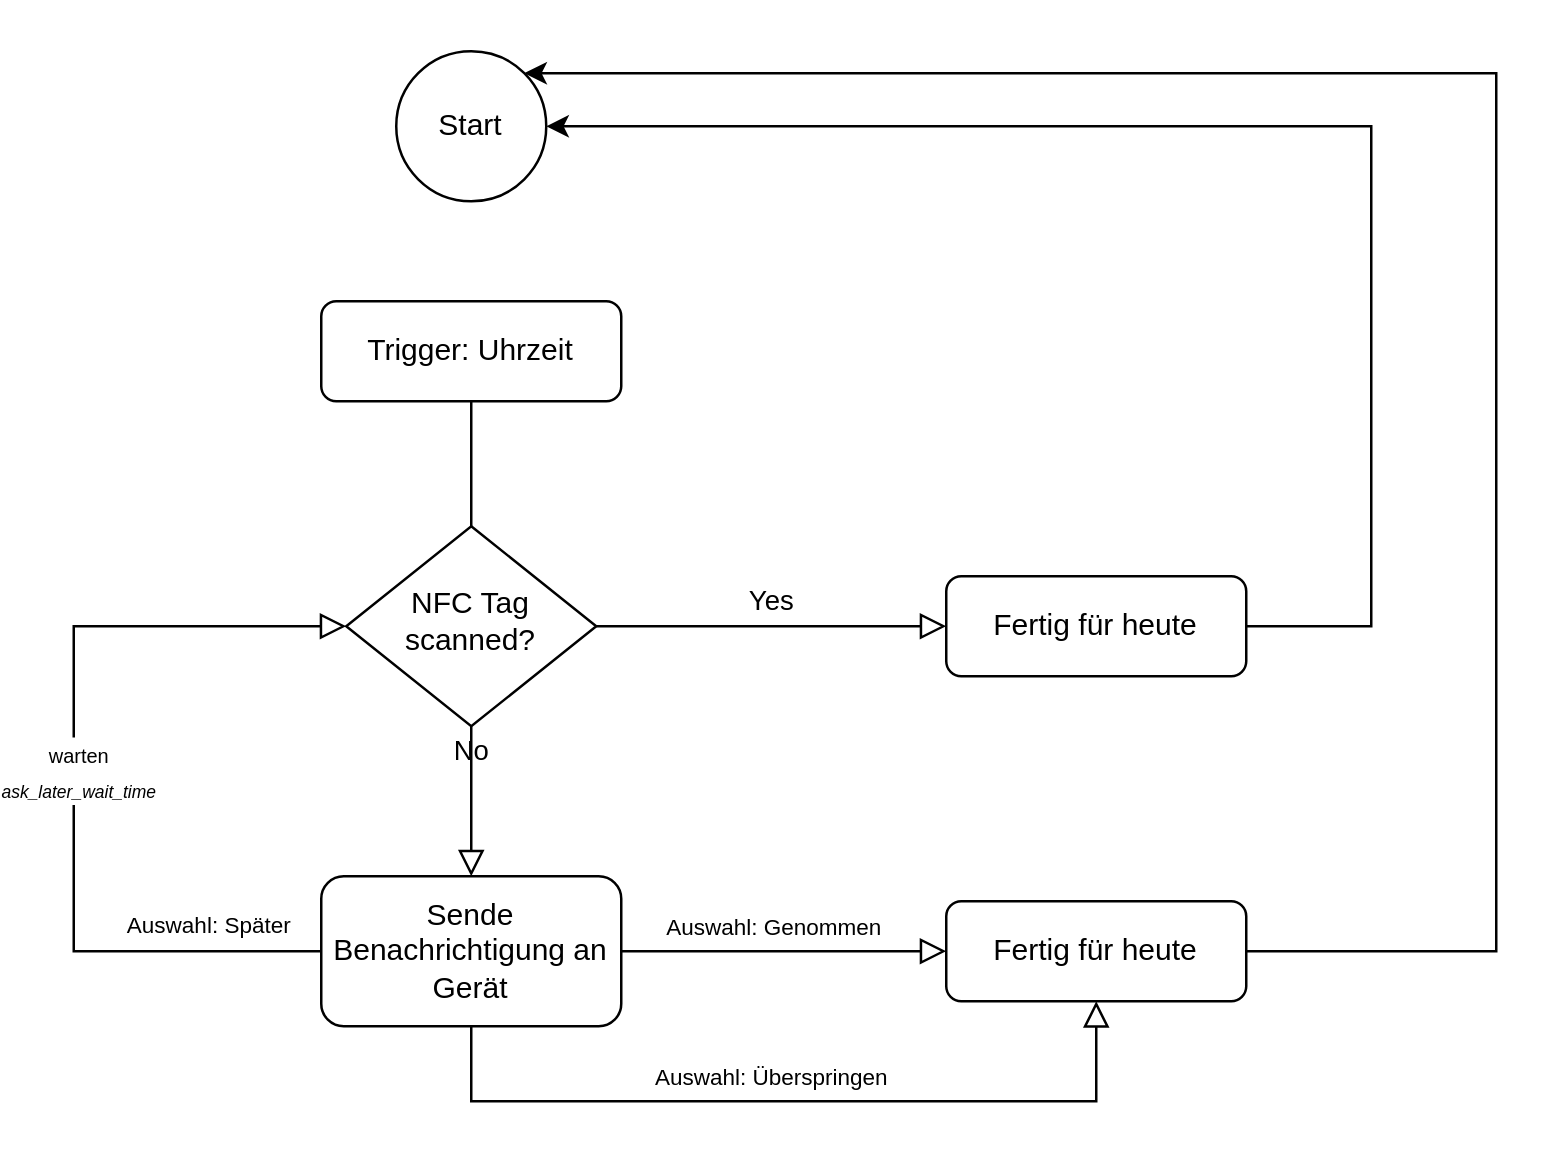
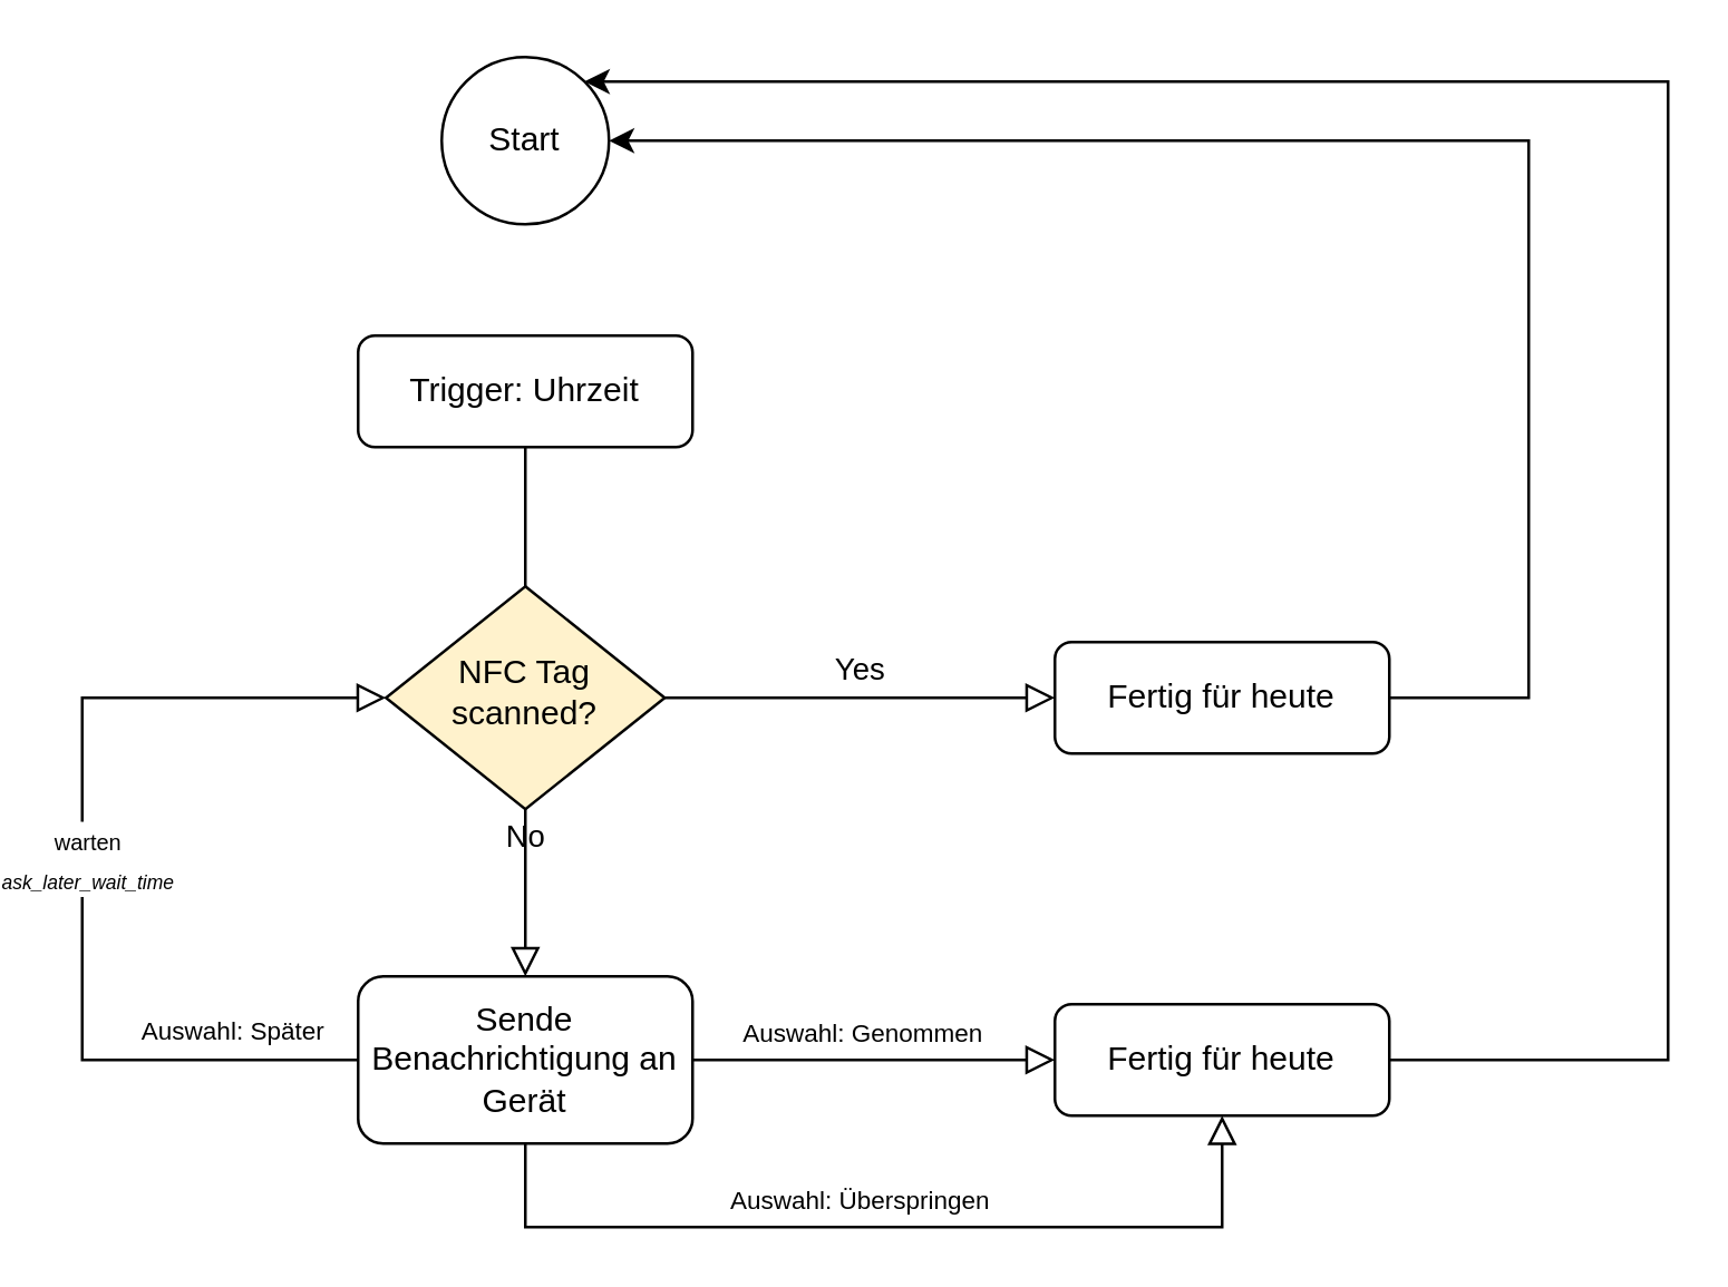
  <mxCell id="0" />
  <mxCell id="1" parent="0" />
  <mxCell id="2" value="" style="rounded=0;html=1;jettySize=auto;orthogonalLoop=1;fontSize=11;endArrow=none;endFill=0;endSize=8;strokeWidth=1;shadow=0;labelBackgroundColor=none;edgeStyle=orthogonalEdgeStyle;" parent="1" source="3" target="6" edge="1"><mxGeometry relative="1" as="geometry" /></mxCell>
  <mxCell id="3" value="Trigger: Uhrzeit" style="rounded=1;whiteSpace=wrap;html=1;fontSize=12;glass=0;strokeWidth=1;shadow=0;" parent="1" vertex="1"><mxGeometry x="119" y="120" width="120" height="40" as="geometry" /></mxCell>
  <mxCell id="4" value="No" style="rounded=0;html=1;jettySize=auto;orthogonalLoop=1;fontSize=11;endArrow=block;endFill=0;endSize=8;strokeWidth=1;shadow=0;labelBackgroundColor=none;edgeStyle=orthogonalEdgeStyle;" parent="1" source="6" edge="1"><mxGeometry y="20" relative="1" as="geometry"><mxPoint as="offset" /><mxPoint x="179" y="350" as="targetPoint" /></mxGeometry></mxCell>
  <mxCell id="5" value="Yes" style="edgeStyle=orthogonalEdgeStyle;rounded=0;html=1;jettySize=auto;orthogonalLoop=1;fontSize=11;endArrow=block;endFill=0;endSize=8;strokeWidth=1;shadow=0;labelBackgroundColor=none;" parent="1" source="6" target="8" edge="1"><mxGeometry y="10" relative="1" as="geometry"><mxPoint as="offset" /></mxGeometry></mxCell>
- <mxCell id="6" value="NFC Tag scanned?" style="rhombus;whiteSpace=wrap;html=1;shadow=0;fontFamily=Helvetica;fontSize=12;align=center;strokeWidth=1;spacing=6;spacingTop=-4;" parent="1" vertex="1"><mxGeometry x="129" y="210" width="100" height="80" as="geometry" /></mxCell>
+ <mxCell id="6" value="NFC Tag scanned?" style="rhombus;whiteSpace=wrap;html=1;shadow=0;fontFamily=Helvetica;fontSize=12;align=center;strokeWidth=1;spacing=6;spacingTop=-4;fillColor=#fff2cc;" parent="1" vertex="1"><mxGeometry x="129" y="210" width="100" height="80" as="geometry" /></mxCell>
  <mxCell id="7" style="edgeStyle=orthogonalEdgeStyle;rounded=0;orthogonalLoop=1;jettySize=auto;html=1;entryX=1;entryY=0.5;entryDx=0;entryDy=0;" edge="1" parent="1" source="8" target="19"><mxGeometry relative="1" as="geometry"><Array as="points"><mxPoint x="539" y="250" /><mxPoint x="539" y="50" /></Array></mxGeometry></mxCell>
  <mxCell id="8" value="Fertig für heute" style="rounded=1;whiteSpace=wrap;html=1;fontSize=12;glass=0;strokeWidth=1;shadow=0;" parent="1" vertex="1"><mxGeometry x="369" y="230" width="120" height="40" as="geometry" /></mxCell>
  <mxCell id="9" style="edgeStyle=orthogonalEdgeStyle;rounded=0;orthogonalLoop=1;jettySize=auto;html=1;entryX=0;entryY=0.5;entryDx=0;entryDy=0;labelBackgroundColor=none;endArrow=block;endFill=0;endSize=8;strokeWidth=1;shadow=0;" edge="1" parent="1" source="14" target="6"><mxGeometry relative="1" as="geometry"><mxPoint x="19" y="210" as="targetPoint" /><Array as="points"><mxPoint x="20" y="380" /><mxPoint x="20" y="250" /></Array></mxGeometry></mxCell>
  <mxCell id="10" value="&lt;font style=&quot;font-size: 8px;&quot;&gt;warten&lt;br&gt;&lt;i style=&quot;font-size: 7px;&quot;&gt;ask_later_wait_time&lt;/i&gt;&lt;br&gt;&lt;/font&gt;" style="edgeLabel;html=1;align=center;verticalAlign=middle;resizable=0;points=[];" vertex="1" connectable="0" parent="9"><mxGeometry x="0.015" y="-1" relative="1" as="geometry"><mxPoint as="offset" /></mxGeometry></mxCell>
  <mxCell id="11" style="edgeStyle=orthogonalEdgeStyle;rounded=0;orthogonalLoop=1;jettySize=auto;html=1;entryX=0;entryY=0.5;entryDx=0;entryDy=0;labelBackgroundColor=none;endArrow=block;endFill=0;endSize=8;strokeWidth=1;shadow=0;" edge="1" parent="1" source="14" target="17"><mxGeometry relative="1" as="geometry" /></mxCell>
  <mxCell id="12" value="Auswahl: Genommen" style="edgeLabel;html=1;align=center;verticalAlign=middle;resizable=0;points=[];fontSize=9;" vertex="1" connectable="0" parent="11"><mxGeometry x="-0.148" y="-2" relative="1" as="geometry"><mxPoint x="5" y="-12" as="offset" /></mxGeometry></mxCell>
  <mxCell id="13" style="edgeStyle=orthogonalEdgeStyle;rounded=0;orthogonalLoop=1;jettySize=auto;html=1;entryX=0.5;entryY=1;entryDx=0;entryDy=0;labelBackgroundColor=none;endArrow=block;endFill=0;endSize=8;strokeWidth=1;shadow=0;" edge="1" parent="1" source="14" target="17"><mxGeometry relative="1" as="geometry"><Array as="points"><mxPoint x="179" y="440" /><mxPoint x="429" y="440" /></Array></mxGeometry></mxCell>
  <mxCell id="14" value="Sende Benachrichtigung an Gerät" style="rounded=1;whiteSpace=wrap;html=1;" vertex="1" parent="1"><mxGeometry x="119" y="350" width="120" height="60" as="geometry" /></mxCell>
  <mxCell id="15" value="Auswahl: Später" style="text;html=1;align=center;verticalAlign=middle;resizable=0;points=[];autosize=1;strokeColor=none;fillColor=none;fontSize=9;" vertex="1" parent="1"><mxGeometry x="29" y="360" width="90" height="20" as="geometry" /></mxCell>
  <mxCell id="16" style="edgeStyle=orthogonalEdgeStyle;rounded=0;orthogonalLoop=1;jettySize=auto;html=1;entryX=1;entryY=0;entryDx=0;entryDy=0;" edge="1" parent="1" source="17" target="19"><mxGeometry relative="1" as="geometry"><mxPoint x="539" y="250" as="targetPoint" /><Array as="points"><mxPoint x="589" y="380" /><mxPoint x="589" y="29" /></Array></mxGeometry></mxCell>
  <mxCell id="17" value="Fertig für heute" style="rounded=1;whiteSpace=wrap;html=1;fontSize=12;glass=0;strokeWidth=1;shadow=0;" vertex="1" parent="1"><mxGeometry x="369" y="360" width="120" height="40" as="geometry" /></mxCell>
  <mxCell id="18" value="Auswahl: Überspringen" style="edgeLabel;html=1;align=center;verticalAlign=middle;resizable=0;points=[];fontSize=9;" vertex="1" connectable="0" parent="1"><mxGeometry x="298.998" y="430" as="geometry" /></mxCell>
  <mxCell id="19" value="Start" style="ellipse;whiteSpace=wrap;html=1;aspect=fixed;" vertex="1" parent="1"><mxGeometry x="149" y="20" width="60" height="60" as="geometry" /></mxCell>
